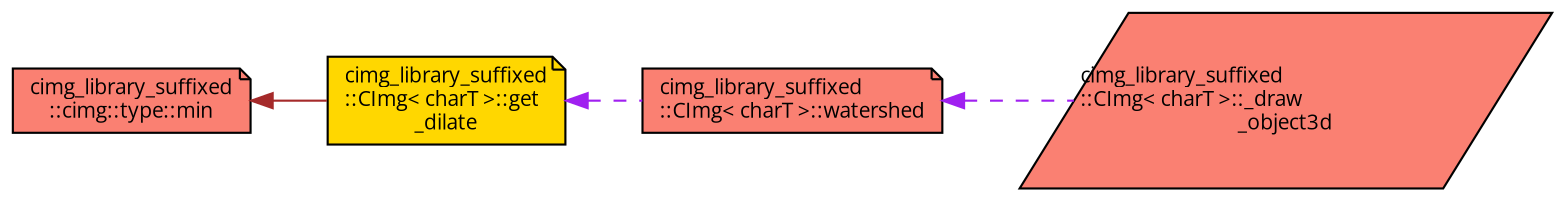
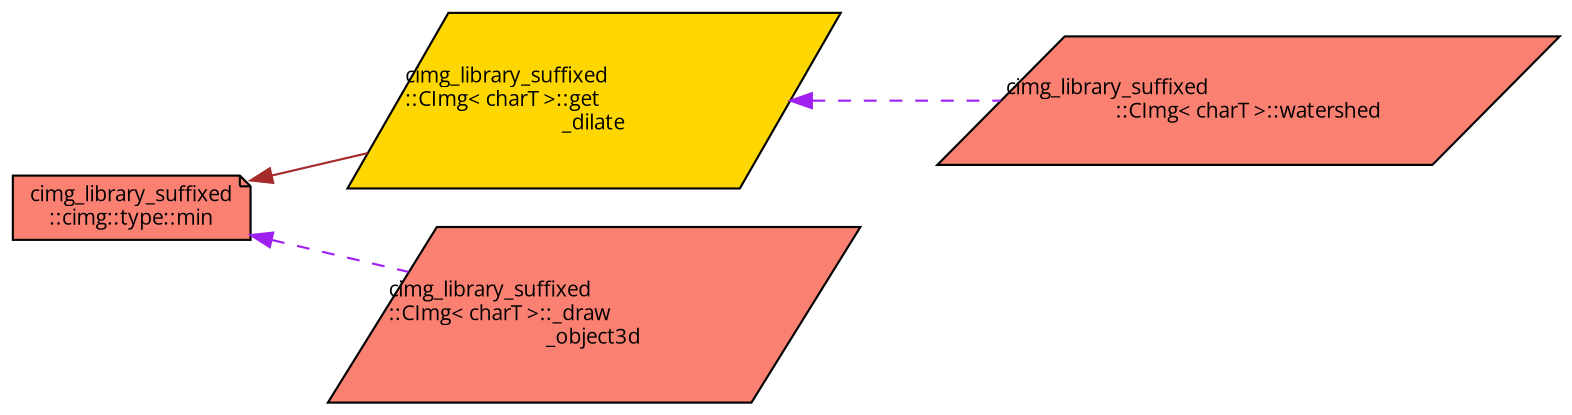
  digraph {
    fontname="Open Sans"
    rankdir=LR
    node [color=black fillcolor=salmon fontname="Open Sans" fontsize=10 shape=note style=filled]
    edge [color=purple dir=back fontname="Open Sans" fontsize=10 labelfontname=Helvetica labelfontsize=10 style=dashed]
    n1 [fontcolor=black height=0.2 label="cimg_library_suffixed\l::cimg::type::min" width=0.4]
-   n2 [fillcolor=gold height=0.2 label="cimg_library_suffixed\l::CImg\< charT \>::get\l_dilate" width=0.4]
+   n2 [fillcolor=gold height=0.2 label="cimg_library_suffixed\l::CImg\< charT \>::get\l_dilate" shape=parallelogram width=0.4]
    n3 [height=0.2 label="cimg_library_suffixed\l::CImg\< charT \>::_draw\l_object3d" shape=parallelogram width=0.4]
-   n4 [height=0.2 label="cimg_library_suffixed\l::CImg\< charT \>::watershed" width=0.4]
+   n4 [height=0.2 label="cimg_library_suffixed\l::CImg\< charT \>::watershed" shape=parallelogram width=0.4]
    n1 -> n2 [color=brown style=solid]
-   n4 -> n3
+   n1 -> n3
    n2 -> n4
  }
